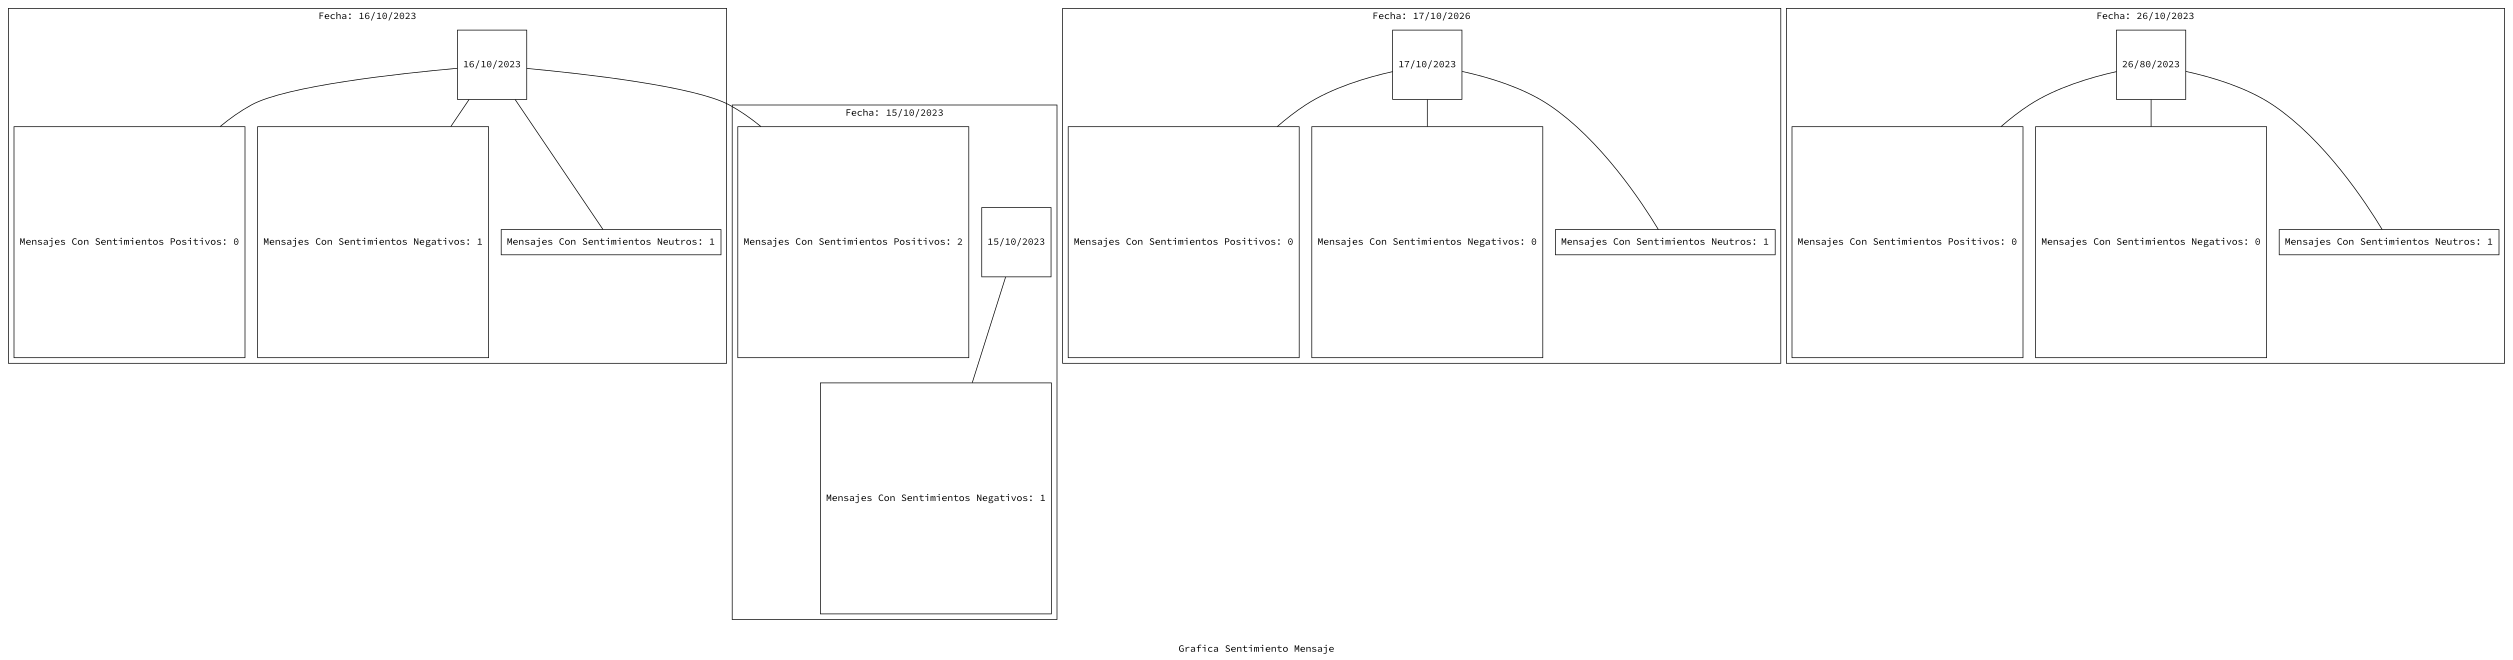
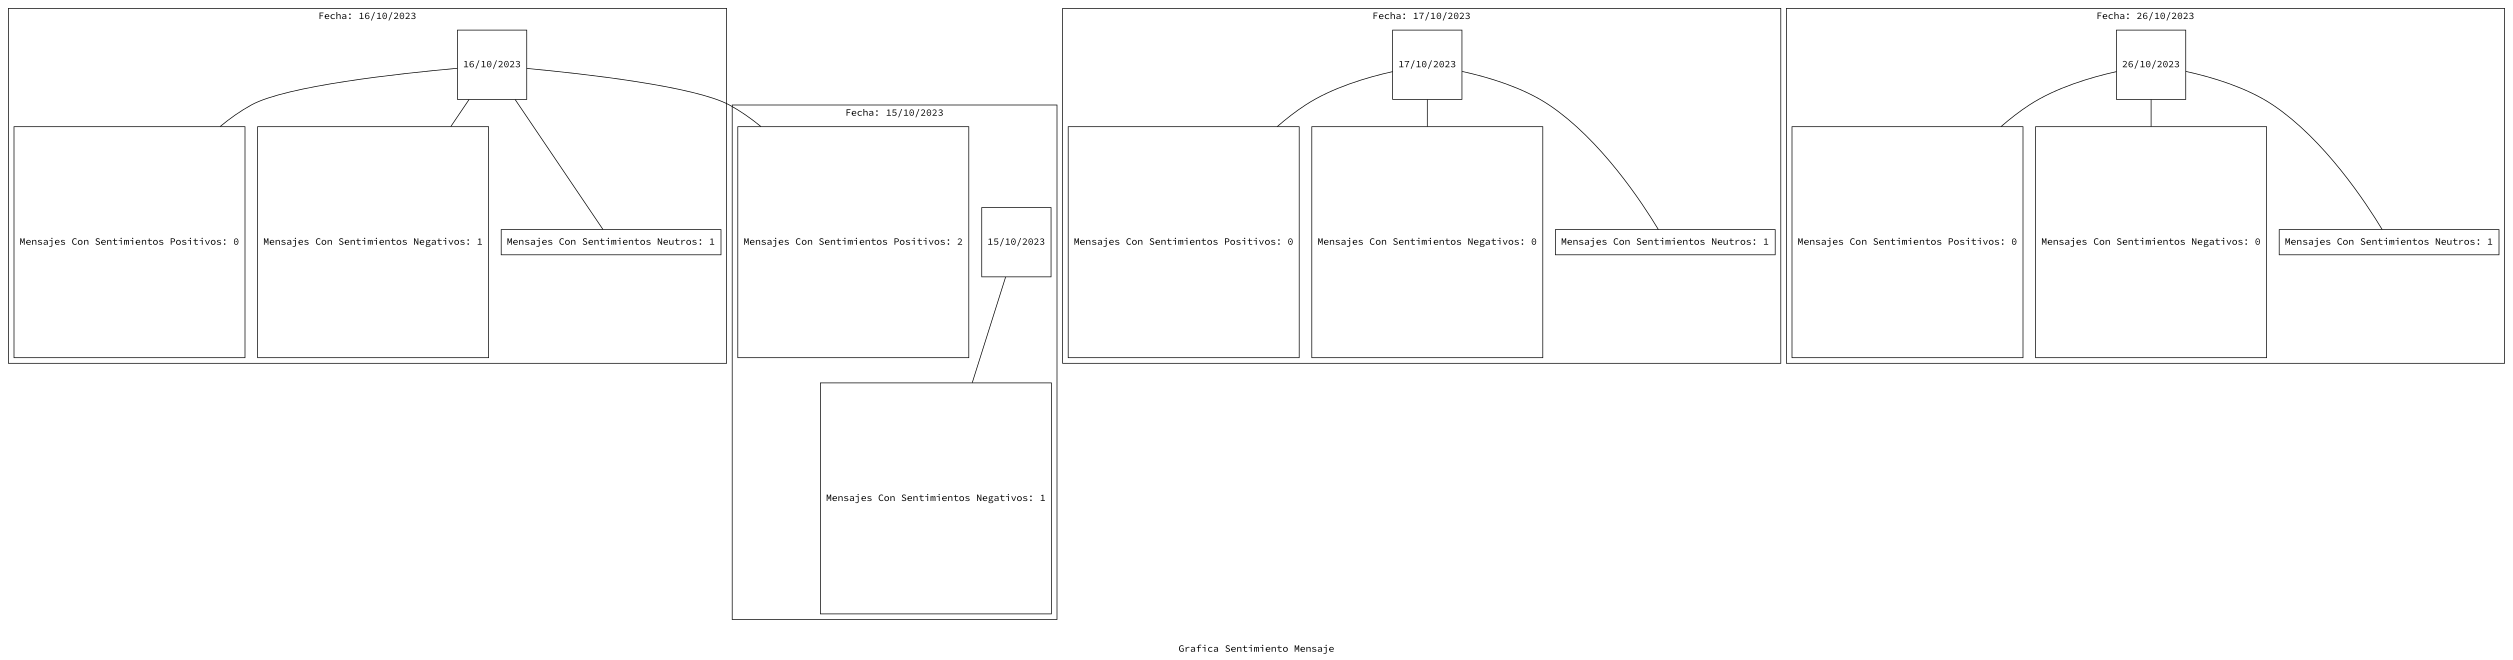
  graph {
    bgcolor=white
    fontname="Source Code Pro"
    gradientangle=90
    label="Grafica Sentimiento Mensaje"
    node [fillcolor=white fontname="Source Code Pro" shape=square style=filled]
    edge [fontname="Source Code Pro"]
    n1 [label="15/10/2023"]
    n2 [label="Mensajes Con Sentimientos Positivos: 2"]
    n3 [label="Mensajes Con Sentimientos Negativos: 1"]
    n4 [label="16/10/2023"]
    n5 [label="Mensajes Con Sentimientos Positivos: 0"]
    n6 [label="Mensajes Con Sentimientos Negativos: 1"]
    n7 [label="Mensajes Con Sentimientos Neutros: 1" shape=sqaure]
    n8 [label="17/10/2023"]
    n9 [label="Mensajes Con Sentimientos Positivos: 0"]
    n10 [label="Mensajes Con Sentimientos Negativos: 0"]
    n11 [label="Mensajes Con Sentimientos Neutros: 1" shape=sqaure]
-   n12 [label="26/80/2023"]
+   n12 [label="26/10/2023"]
    n13 [label="Mensajes Con Sentimientos Positivos: 0"]
    n14 [label="Mensajes Con Sentimientos Negativos: 0"]
    n15 [label="Mensajes Con Sentimientos Neutros: 1" shape=sqaure]
    subgraph cluster_1 {
      gradientangle=270
      label="Fecha: 15/10/2023"
      style=filled
      n1
      n2
      n3
    }
    subgraph cluster_2 {
      gradientangle=270
      label="Fecha: 16/10/2023"
      style=filled
      n4
      n5
      n6
      n7
    }
    subgraph cluster_3 {
      gradientangle=270
-     label="Fecha: 17/10/2026"
+     label="Fecha: 17/10/2023"
      style=filled
      n8
      n9
      n10
      n11
    }
    subgraph cluster_4 {
      gradientangle=270
      label="Fecha: 26/10/2023"
      style=filled
      n12
      n13
      n14
      n15
    }
    n1 -- n3
    n4 -- n2
    n4 -- n5
    n4 -- n6
    n4 -- n7
    n8 -- n9
    n8 -- n10
    n8 -- n11
    n12 -- n13
    n12 -- n14
    n12 -- n15
  }
